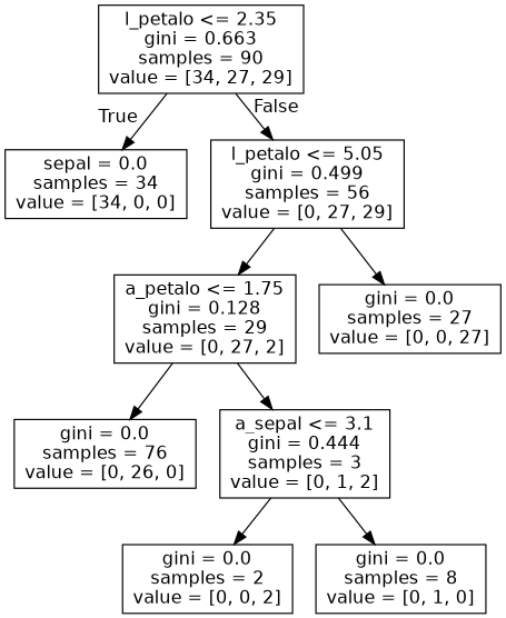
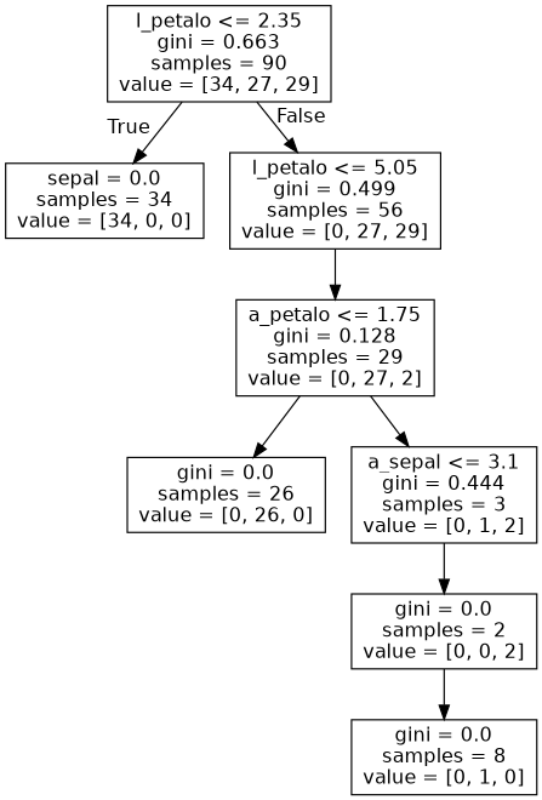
  digraph {
    node [fontname=helvetica shape=box]
    edge [fontname=helvetica]
    n1 [label="l_petalo <= 2.35\ngini = 0.663\nsamples = 90\nvalue = [34, 27, 29]"]
    n2 [label="sepal = 0.0\nsamples = 34\nvalue = [34, 0, 0]"]
    n3 [label="l_petalo <= 5.05\ngini = 0.499\nsamples = 56\nvalue = [0, 27, 29]"]
    n4 [label="a_petalo <= 1.75\ngini = 0.128\nsamples = 29\nvalue = [0, 27, 2]"]
-   n5 [label="gini = 0.0\nsamples = 27\nvalue = [0, 0, 27]"]
-   n6 [label="gini = 0.0\nsamples = 76\nvalue = [0, 26, 0]"]
+   n6 [label="gini = 0.0\nsamples = 26\nvalue = [0, 26, 0]"]
    n7 [label="a_sepal <= 3.1\ngini = 0.444\nsamples = 3\nvalue = [0, 1, 2]"]
    n8 [label="gini = 0.0\nsamples = 2\nvalue = [0, 0, 2]"]
    n9 [label="gini = 0.0\nsamples = 8\nvalue = [0, 1, 0]"]
    n1 -> n2 [headlabel=True labelangle=45 labeldistance=2.5]
    n1 -> n3 [headlabel=False labelangle=-45 labeldistance=2.5]
    n3 -> n4
-   n3 -> n5
    n4 -> n6
    n4 -> n7
    n7 -> n8
-   n7 -> n9
+   n8 -> n9
  }
